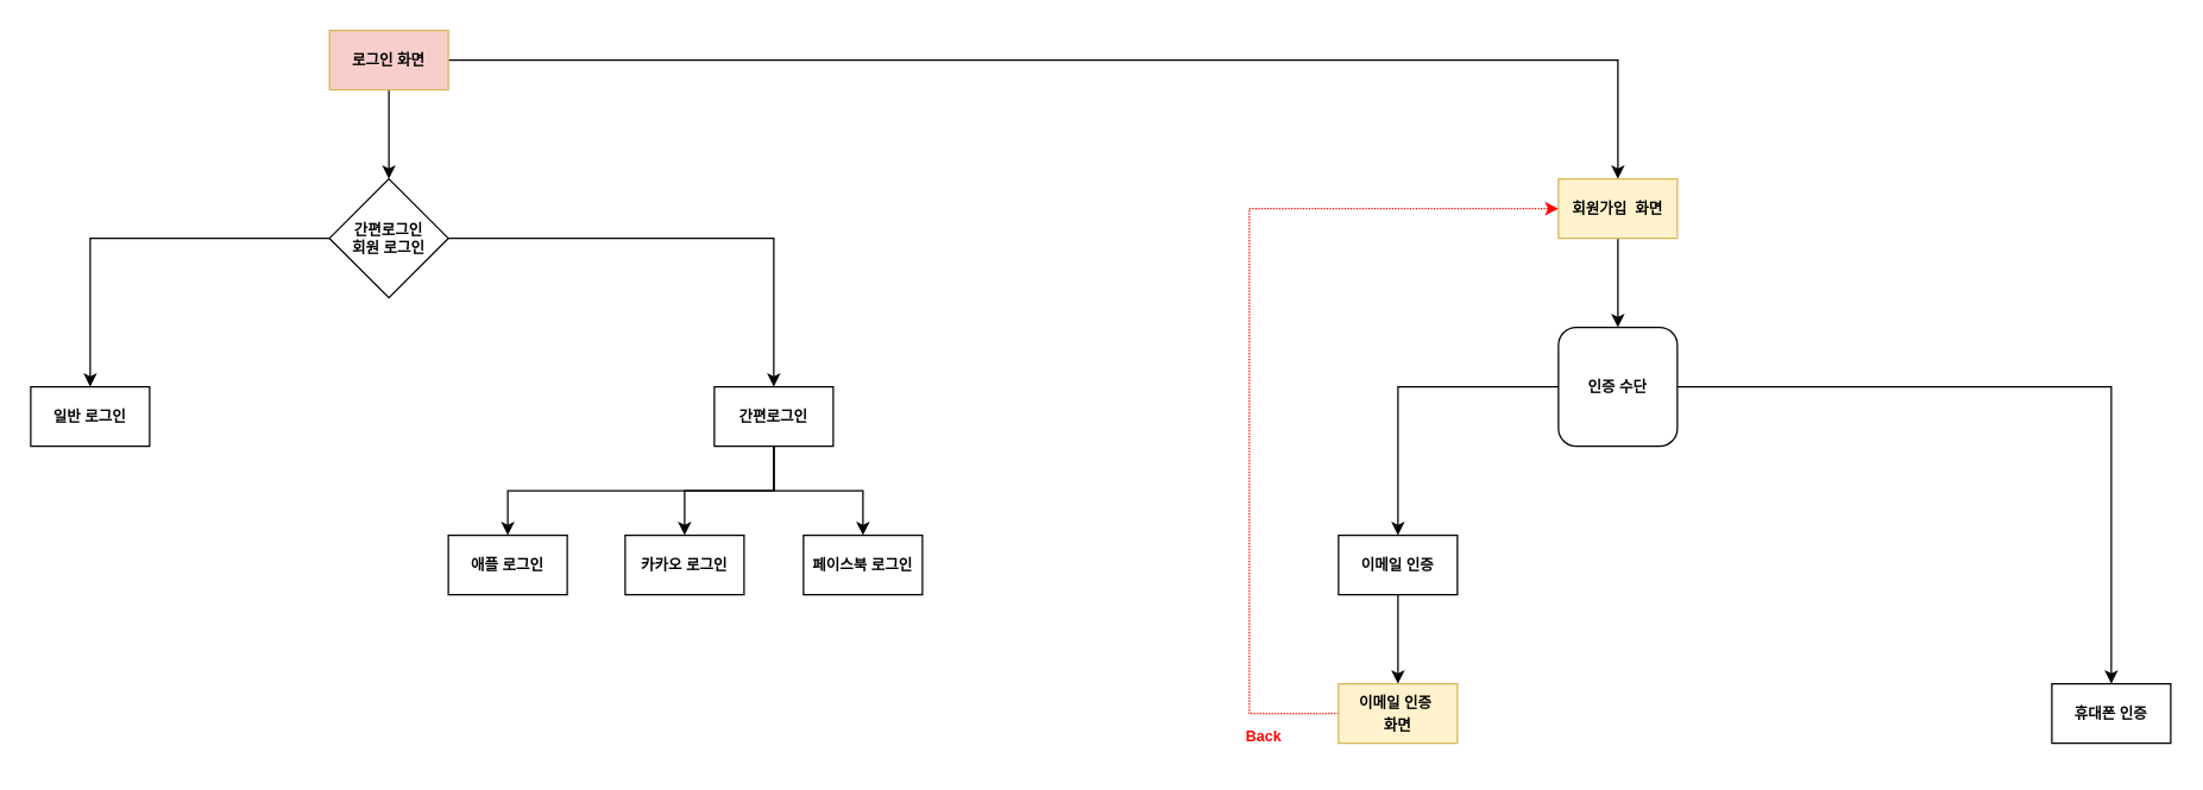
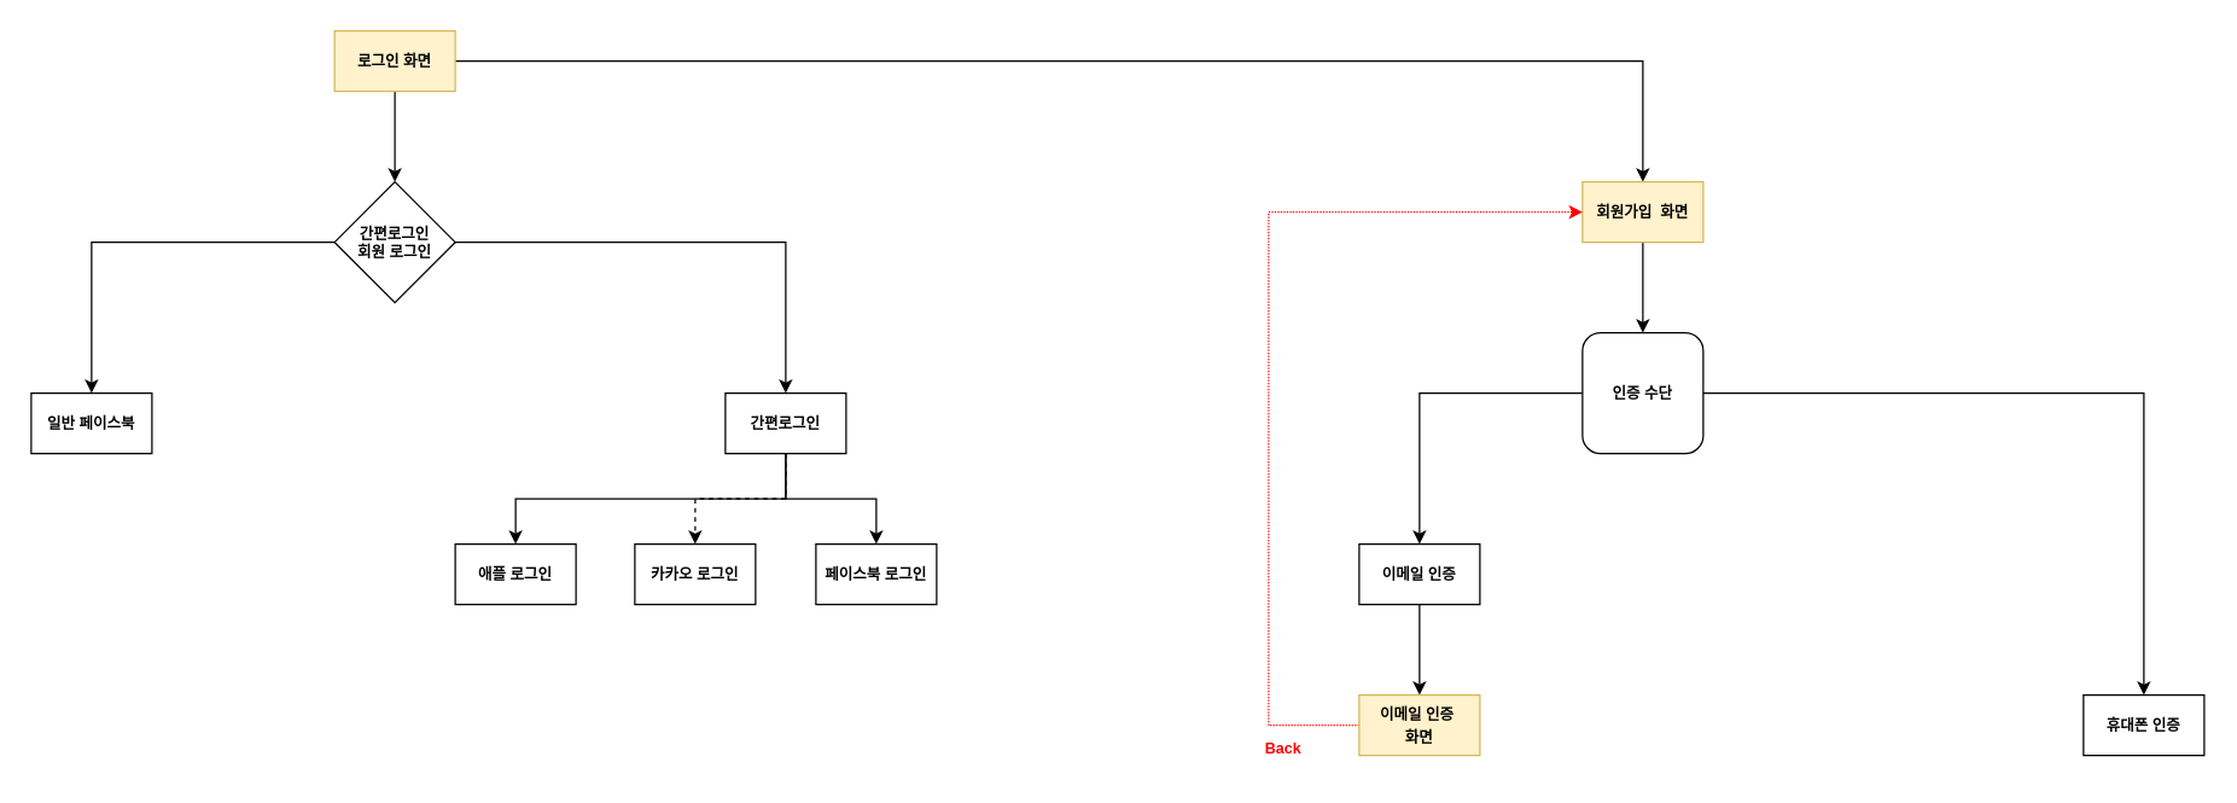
  <mxCell id="0" />
  <mxCell id="1" parent="0" />
  <mxCell id="2" style="edgeStyle=orthogonalEdgeStyle;rounded=0;orthogonalLoop=1;jettySize=auto;html=1;exitX=0.5;exitY=1;exitDx=0;exitDy=0;entryX=0.5;entryY=0;entryDx=0;entryDy=0;fontSize=10;" edge="1" parent="1" source="4" target="7"><mxGeometry relative="1" as="geometry" /></mxCell>
  <mxCell id="3" style="edgeStyle=orthogonalEdgeStyle;rounded=0;orthogonalLoop=1;jettySize=auto;html=1;exitX=1;exitY=0.5;exitDx=0;exitDy=0;fontSize=10;entryX=0.5;entryY=0;entryDx=0;entryDy=0;" edge="1" parent="1" source="4" target="17"><mxGeometry relative="1" as="geometry"><mxPoint x="1090" y="220" as="targetPoint" /></mxGeometry></mxCell>
- <mxCell id="4" value="&lt;span style=&quot;font-size: 10px&quot;&gt;&lt;b&gt;로그인 화면&lt;/b&gt;&lt;/span&gt;" style="rounded=0;whiteSpace=wrap;html=1;fillColor=#f8cecc;strokeColor=#d6b656;" vertex="1" parent="1"><mxGeometry x="221" y="20" width="80" height="40" as="geometry" /></mxCell>
+ <mxCell id="4" value="&lt;span style=&quot;font-size: 10px&quot;&gt;&lt;b&gt;로그인 화면&lt;/b&gt;&lt;/span&gt;" style="rounded=0;whiteSpace=wrap;html=1;fillColor=#fff2cc;strokeColor=#d6b656;" vertex="1" parent="1"><mxGeometry x="221" y="20" width="80" height="40" as="geometry" /></mxCell>
  <mxCell id="5" style="edgeStyle=orthogonalEdgeStyle;rounded=0;orthogonalLoop=1;jettySize=auto;html=1;exitX=0;exitY=0.5;exitDx=0;exitDy=0;entryX=0.5;entryY=0;entryDx=0;entryDy=0;fontSize=10;" edge="1" parent="1" source="7" target="8"><mxGeometry relative="1" as="geometry" /></mxCell>
  <mxCell id="6" style="edgeStyle=orthogonalEdgeStyle;rounded=0;orthogonalLoop=1;jettySize=auto;html=1;exitX=1;exitY=0.5;exitDx=0;exitDy=0;fontSize=10;" edge="1" parent="1" source="7" target="12"><mxGeometry relative="1" as="geometry" /></mxCell>
  <mxCell id="7" value="&lt;b&gt;간편로그인&lt;br&gt;회원 로그인&lt;/b&gt;" style="rhombus;whiteSpace=wrap;html=1;fontSize=10;" vertex="1" parent="1"><mxGeometry x="221" y="120" width="80" height="80" as="geometry" /></mxCell>
- <mxCell id="8" value="&lt;span style=&quot;font-size: 10px&quot;&gt;&lt;b&gt;일반 로그인&lt;/b&gt;&lt;/span&gt;" style="rounded=0;whiteSpace=wrap;html=1;" vertex="1" parent="1"><mxGeometry x="20" y="260" width="80" height="40" as="geometry" /></mxCell>
+ <mxCell id="8" value="&lt;span style=&quot;font-size: 10px&quot;&gt;&lt;b&gt;일반 페이스북&lt;/b&gt;&lt;/span&gt;" style="rounded=0;whiteSpace=wrap;html=1;" vertex="1" parent="1"><mxGeometry x="20" y="260" width="80" height="40" as="geometry" /></mxCell>
  <mxCell id="9" style="edgeStyle=orthogonalEdgeStyle;rounded=0;orthogonalLoop=1;jettySize=auto;html=1;exitX=0.5;exitY=1;exitDx=0;exitDy=0;entryX=0.5;entryY=0;entryDx=0;entryDy=0;fontSize=10;" edge="1" parent="1" source="12" target="13"><mxGeometry relative="1" as="geometry" /></mxCell>
- <mxCell id="10" style="edgeStyle=orthogonalEdgeStyle;rounded=0;orthogonalLoop=1;jettySize=auto;html=1;exitX=0.5;exitY=1;exitDx=0;exitDy=0;entryX=0.5;entryY=0;entryDx=0;entryDy=0;fontSize=10;" edge="1" parent="1" source="12" target="14"><mxGeometry relative="1" as="geometry" /></mxCell>
+ <mxCell id="10" style="edgeStyle=orthogonalEdgeStyle;rounded=0;orthogonalLoop=1;jettySize=auto;html=1;exitX=0.5;exitY=1;exitDx=0;exitDy=0;entryX=0.5;entryY=0;entryDx=0;entryDy=0;fontSize=10;dashed=1;" edge="1" parent="1" source="12" target="14"><mxGeometry relative="1" as="geometry" /></mxCell>
  <mxCell id="11" style="edgeStyle=orthogonalEdgeStyle;rounded=0;orthogonalLoop=1;jettySize=auto;html=1;exitX=0.5;exitY=1;exitDx=0;exitDy=0;fontSize=10;" edge="1" parent="1" source="12" target="15"><mxGeometry relative="1" as="geometry" /></mxCell>
  <mxCell id="12" value="&lt;span style=&quot;font-size: 10px&quot;&gt;&lt;b&gt;간편로그인&lt;/b&gt;&lt;/span&gt;" style="rounded=0;whiteSpace=wrap;html=1;" vertex="1" parent="1"><mxGeometry x="480" y="260" width="80" height="40" as="geometry" /></mxCell>
  <mxCell id="13" value="&lt;span style=&quot;font-size: 10px&quot;&gt;&lt;b&gt;애플 로그인&lt;/b&gt;&lt;/span&gt;" style="rounded=0;whiteSpace=wrap;html=1;" vertex="1" parent="1"><mxGeometry x="301" y="360" width="80" height="40" as="geometry" /></mxCell>
  <mxCell id="14" value="&lt;span style=&quot;font-size: 10px&quot;&gt;&lt;b&gt;카카오 로그인&lt;/b&gt;&lt;/span&gt;" style="rounded=0;whiteSpace=wrap;html=1;" vertex="1" parent="1"><mxGeometry x="420" y="360" width="80" height="40" as="geometry" /></mxCell>
  <mxCell id="15" value="&lt;span style=&quot;font-size: 10px&quot;&gt;&lt;b&gt;페이스북 로그인&lt;/b&gt;&lt;/span&gt;" style="rounded=0;whiteSpace=wrap;html=1;" vertex="1" parent="1"><mxGeometry x="540" y="360" width="80" height="40" as="geometry" /></mxCell>
  <mxCell id="16" style="edgeStyle=orthogonalEdgeStyle;rounded=0;orthogonalLoop=1;jettySize=auto;html=1;exitX=0.5;exitY=1;exitDx=0;exitDy=0;entryX=0.5;entryY=0;entryDx=0;entryDy=0;fontSize=10;" edge="1" parent="1" source="17" target="20"><mxGeometry relative="1" as="geometry" /></mxCell>
  <mxCell id="17" value="&lt;span style=&quot;font-size: 10px&quot;&gt;&lt;b&gt;회원가입&amp;nbsp; 화면&lt;/b&gt;&lt;/span&gt;" style="rounded=0;whiteSpace=wrap;html=1;fillColor=#fff2cc;strokeColor=#d6b656;" vertex="1" parent="1"><mxGeometry x="1048" y="120" width="80" height="40" as="geometry" /></mxCell>
  <mxCell id="18" style="edgeStyle=orthogonalEdgeStyle;rounded=0;orthogonalLoop=1;jettySize=auto;html=1;exitX=0;exitY=0.5;exitDx=0;exitDy=0;entryX=0.5;entryY=0;entryDx=0;entryDy=0;fontSize=10;" edge="1" parent="1" source="20" target="22"><mxGeometry relative="1" as="geometry" /></mxCell>
  <mxCell id="19" style="edgeStyle=orthogonalEdgeStyle;rounded=0;orthogonalLoop=1;jettySize=auto;html=1;exitX=1;exitY=0.5;exitDx=0;exitDy=0;entryX=0.5;entryY=0;entryDx=0;entryDy=0;fontSize=10;" edge="1" parent="1" source="20" target="23"><mxGeometry relative="1" as="geometry" /></mxCell>
  <mxCell id="20" value="&lt;b&gt;인증 수단&lt;/b&gt;" style="whiteSpace=wrap;html=1;fontSize=10;rounded=1;" vertex="1" parent="1"><mxGeometry x="1048" y="220" width="80" height="80" as="geometry" /></mxCell>
  <mxCell id="21" style="edgeStyle=orthogonalEdgeStyle;rounded=0;orthogonalLoop=1;jettySize=auto;html=1;exitX=0.5;exitY=1;exitDx=0;exitDy=0;fontSize=10;" edge="1" parent="1" source="22" target="25"><mxGeometry relative="1" as="geometry" /></mxCell>
  <mxCell id="22" value="&lt;span style=&quot;font-size: 10px&quot;&gt;&lt;b&gt;이메일 인증&lt;/b&gt;&lt;/span&gt;" style="rounded=0;whiteSpace=wrap;html=1;" vertex="1" parent="1"><mxGeometry x="900" y="360" width="80" height="40" as="geometry" /></mxCell>
  <mxCell id="23" value="&lt;span style=&quot;font-size: 10px&quot;&gt;&lt;b&gt;휴대폰 인증&lt;/b&gt;&lt;/span&gt;" style="rounded=0;whiteSpace=wrap;html=1;" vertex="1" parent="1"><mxGeometry x="1380" y="460" width="80" height="40" as="geometry" /></mxCell>
  <mxCell id="24" style="edgeStyle=orthogonalEdgeStyle;rounded=0;orthogonalLoop=1;jettySize=auto;html=1;exitX=0;exitY=0.5;exitDx=0;exitDy=0;entryX=0;entryY=0.5;entryDx=0;entryDy=0;fontSize=10;dashed=1;dashPattern=1 1;strokeColor=#FF0000;" edge="1" parent="1" source="25" target="17"><mxGeometry relative="1" as="geometry"><Array as="points"><mxPoint x="840" y="480" /><mxPoint x="840" y="140" /></Array></mxGeometry></mxCell>
  <mxCell id="25" value="&lt;span style=&quot;font-size: 10px&quot;&gt;&lt;b&gt;이메일 인증&amp;nbsp; &lt;br&gt;화면&lt;/b&gt;&lt;/span&gt;" style="rounded=0;whiteSpace=wrap;html=1;fillColor=#fff2cc;strokeColor=#d6b656;" vertex="1" parent="1"><mxGeometry x="900" y="460" width="80" height="40" as="geometry" /></mxCell>
  <mxCell id="26" value="&lt;font color=&quot;#ff0000&quot;&gt;&lt;b&gt;Back&lt;/b&gt;&lt;/font&gt;" style="text;html=1;strokeColor=none;fillColor=none;align=center;verticalAlign=middle;whiteSpace=wrap;rounded=0;fontSize=10;" vertex="1" parent="1"><mxGeometry x="820" y="480" width="60" height="30" as="geometry" /></mxCell>
